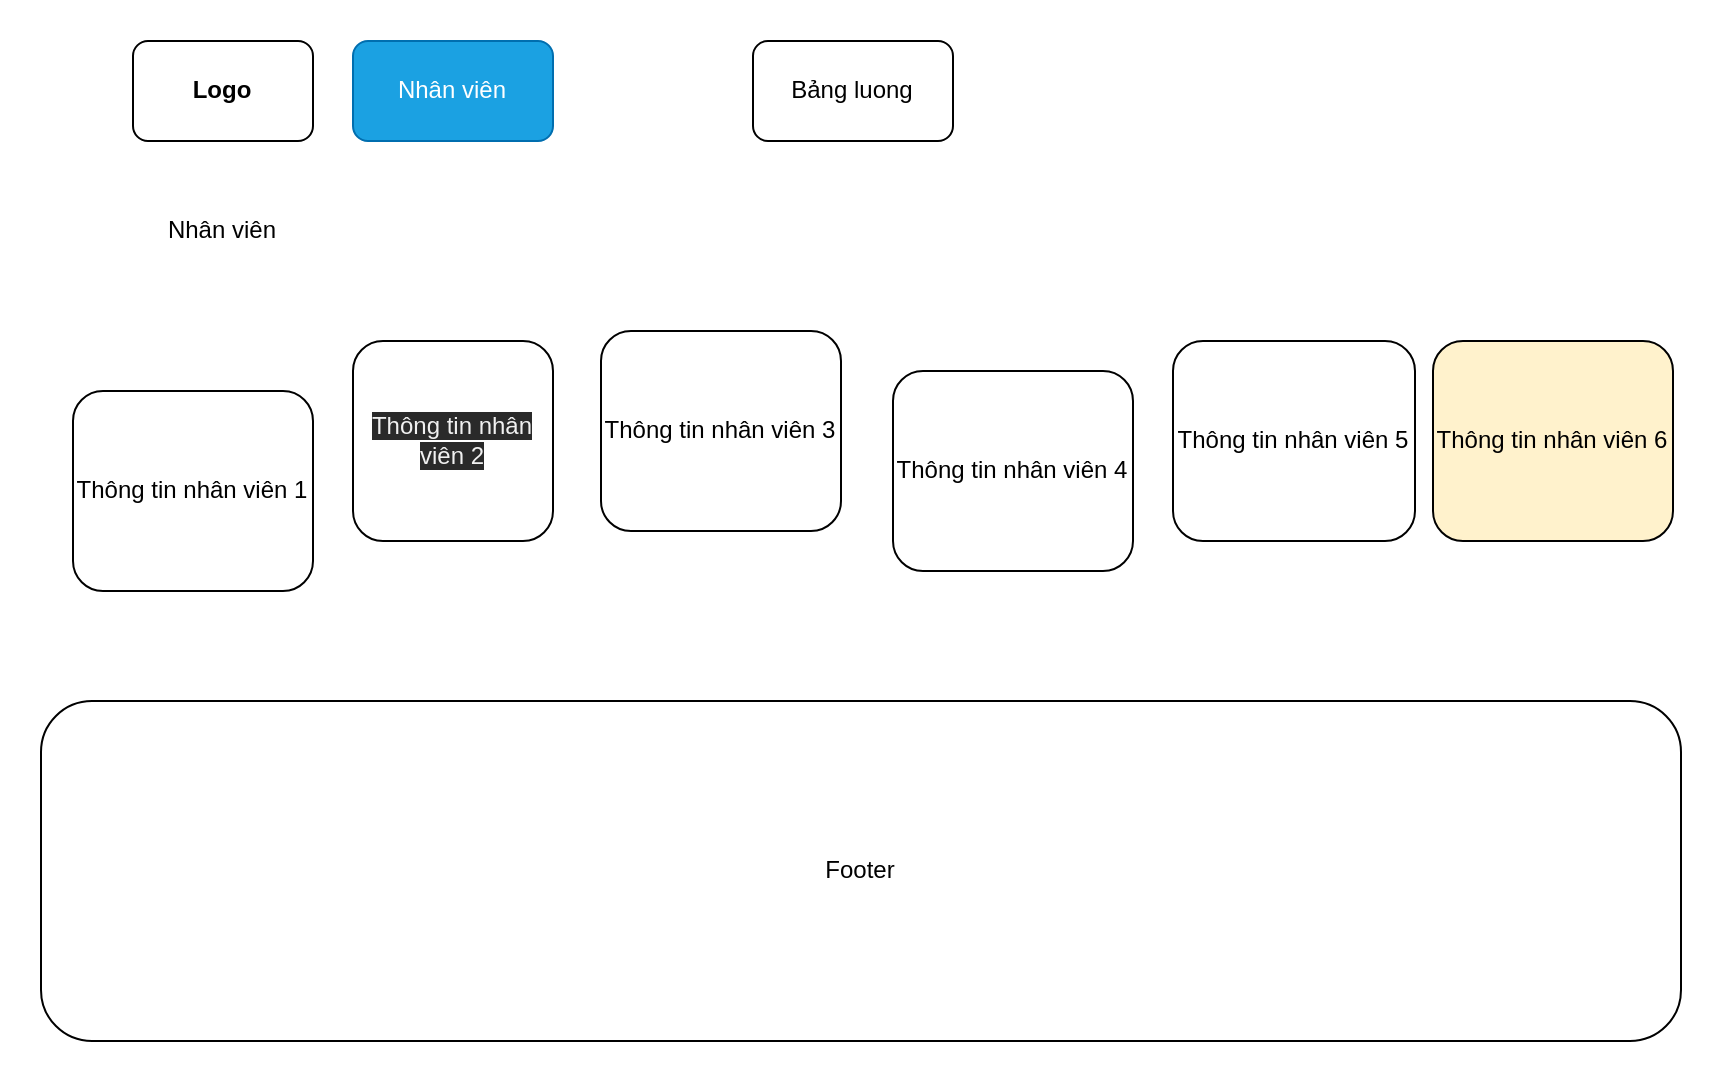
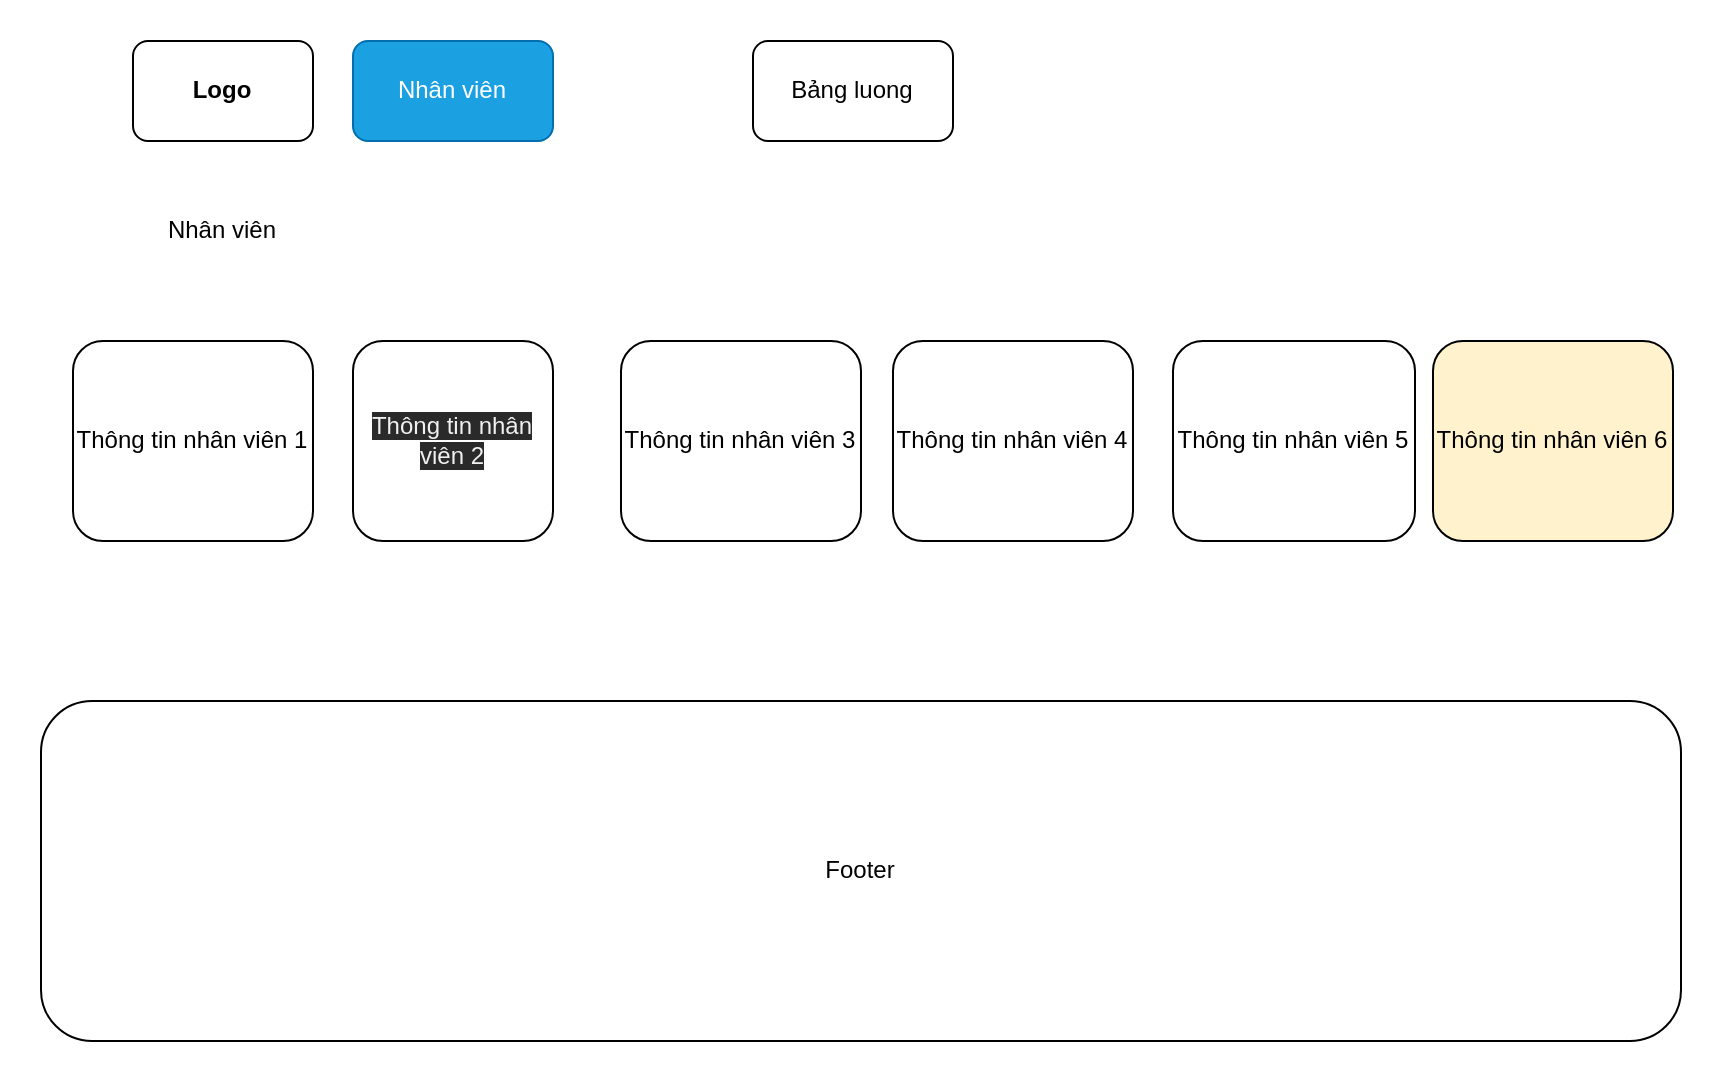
  <mxCell id="0" />
  <mxCell id="1" parent="0" />
  <mxCell id="2" value="&lt;b&gt;Logo&lt;/b&gt;" style="rounded=1;whiteSpace=wrap;html=1;" parent="1" vertex="1"><mxGeometry x="66" y="20" width="90" height="50" as="geometry" /></mxCell>
  <mxCell id="3" value="Nhân viên" style="text;html=1;strokeColor=none;fillColor=none;align=center;verticalAlign=middle;whiteSpace=wrap;rounded=0;" parent="1" vertex="1"><mxGeometry x="81" y="100" width="60" height="30" as="geometry" /></mxCell>
  <mxCell id="4" value="Nhân viên" style="rounded=1;whiteSpace=wrap;html=1;fillColor=#1ba1e2;fontColor=#ffffff;strokeColor=#006EAF;" parent="1" vertex="1"><mxGeometry x="176" y="20" width="100" height="50" as="geometry" /></mxCell>
  <mxCell id="5" value="Bảng luong" style="rounded=1;whiteSpace=wrap;html=1;" parent="1" vertex="1"><mxGeometry x="376" y="20" width="100" height="50" as="geometry" /></mxCell>
- <mxCell id="6" value="Thông tin nhân viên 1" style="rounded=1;whiteSpace=wrap;html=1;" parent="1" vertex="1"><mxGeometry x="36" y="195" width="120" height="100" as="geometry" /></mxCell>
+ <mxCell id="6" value="Thông tin nhân viên 1" style="rounded=1;whiteSpace=wrap;html=1;" parent="1" vertex="1"><mxGeometry x="36" y="170" width="120" height="100" as="geometry" /></mxCell>
  <mxCell id="7" value="&lt;span style=&quot;color: rgb(240 , 240 , 240) ; font-family: &amp;#34;helvetica&amp;#34; ; font-size: 12px ; font-style: normal ; font-weight: 400 ; letter-spacing: normal ; text-align: center ; text-indent: 0px ; text-transform: none ; word-spacing: 0px ; background-color: rgb(42 , 42 , 42) ; display: inline ; float: none&quot;&gt;Thông tin nhân viên 2&lt;/span&gt;" style="rounded=1;whiteSpace=wrap;html=1;" parent="1" vertex="1"><mxGeometry x="176" y="170" width="100" height="100" as="geometry" /></mxCell>
- <mxCell id="8" value="&lt;span&gt;Thông tin nhân viên 3&lt;/span&gt;" style="rounded=1;whiteSpace=wrap;html=1;" parent="1" vertex="1"><mxGeometry x="300" y="165" width="120" height="100" as="geometry" /></mxCell>
- <mxCell id="9" value="Thông tin nhân viên 4" style="rounded=1;whiteSpace=wrap;html=1;" parent="1" vertex="1"><mxGeometry x="446" y="185" width="120" height="100" as="geometry" /></mxCell>
+ <mxCell id="8" value="&lt;span&gt;Thông tin nhân viên 3&lt;/span&gt;" style="rounded=1;whiteSpace=wrap;html=1;" parent="1" vertex="1"><mxGeometry x="310" y="170" width="120" height="100" as="geometry" /></mxCell>
+ <mxCell id="9" value="Thông tin nhân viên 4" style="rounded=1;whiteSpace=wrap;html=1;" parent="1" vertex="1"><mxGeometry x="446" y="170" width="120" height="100" as="geometry" /></mxCell>
  <mxCell id="10" value="Thông tin nhân viên 5" style="rounded=1;whiteSpace=wrap;html=1;" parent="1" vertex="1"><mxGeometry x="586" y="170" width="121" height="100" as="geometry" /></mxCell>
  <mxCell id="11" value="Thông tin nhân viên 6&lt;br&gt;" style="rounded=1;whiteSpace=wrap;html=1;fillColor=#fff2cc;" parent="1" vertex="1"><mxGeometry x="716" y="170" width="120" height="100" as="geometry" /></mxCell>
  <mxCell id="12" value="Footer&lt;br&gt;" style="rounded=1;whiteSpace=wrap;html=1;" parent="1" vertex="1"><mxGeometry x="20" y="350" width="820" height="170" as="geometry" /></mxCell>
